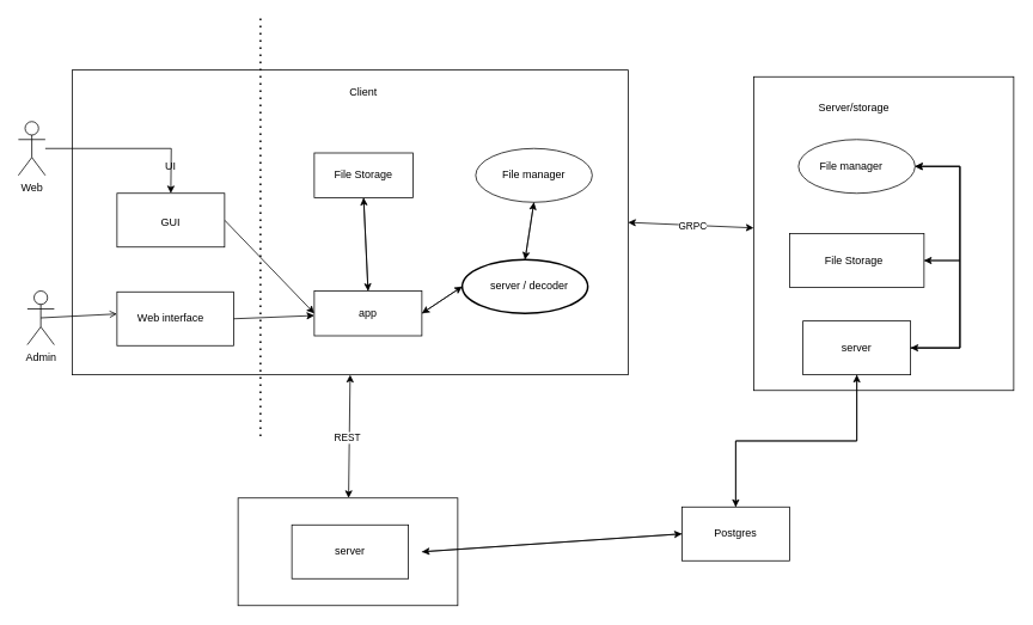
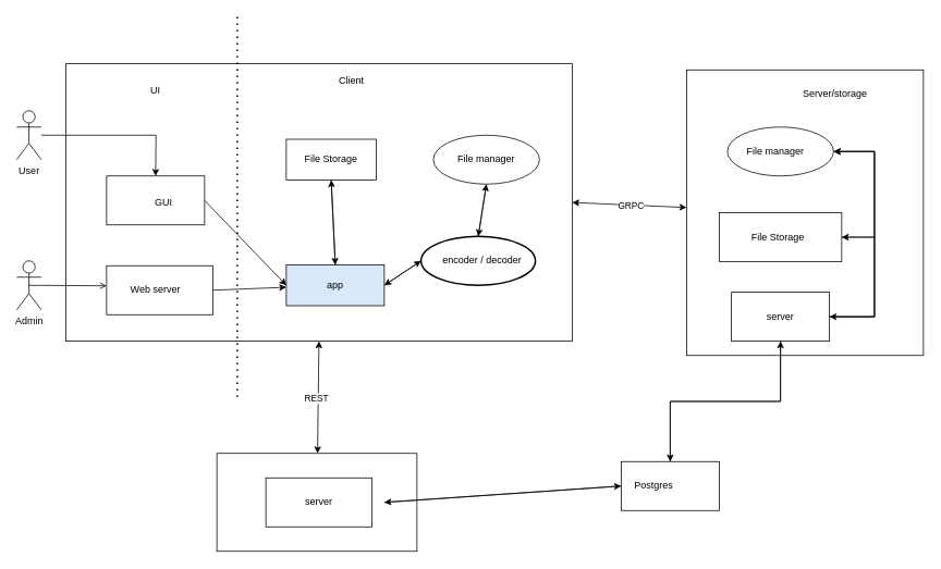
  <mxCell id="0" />
  <mxCell id="1" parent="0" />
  <mxCell id="2" value="" style="rounded=0;whiteSpace=wrap;html=1;" vertex="1" parent="1"><mxGeometry x="80" y="77.5" width="620" height="340" as="geometry" /></mxCell>
  <mxCell id="3" value="" style="rounded=0;whiteSpace=wrap;html=1;" vertex="1" parent="1"><mxGeometry x="840" y="85" width="290" height="350" as="geometry" /></mxCell>
  <mxCell id="4" value="" style="rounded=0;whiteSpace=wrap;html=1;" vertex="1" parent="1"><mxGeometry x="265" y="555" width="245" height="120" as="geometry" /></mxCell>
  <mxCell id="5" style="edgeStyle=none;rounded=0;orthogonalLoop=1;jettySize=auto;html=1;exitX=1;exitY=0.5;exitDx=0;exitDy=0;entryX=0;entryY=0.5;entryDx=0;entryDy=0;entryPerimeter=0;" edge="1" parent="1" source="7" target="12"><mxGeometry relative="1" as="geometry" /></mxCell>
  <mxCell id="6" style="edgeStyle=none;rounded=0;orthogonalLoop=1;jettySize=auto;html=1;exitX=0.5;exitY=0;exitDx=0;exitDy=0;entryX=0.5;entryY=1;entryDx=0;entryDy=0;" edge="1" parent="1" source="7" target="9"><mxGeometry relative="1" as="geometry" /></mxCell>
- <mxCell id="7" value="app" style="html=1;whiteSpace=wrap;" vertex="1" parent="1"><mxGeometry x="350" y="324" width="120" height="50" as="geometry" /></mxCell>
+ <mxCell id="7" value="app" style="html=1;whiteSpace=wrap;fillColor=#dae8fc;" vertex="1" parent="1"><mxGeometry x="350" y="324" width="120" height="50" as="geometry" /></mxCell>
  <mxCell id="8" style="edgeStyle=none;rounded=0;orthogonalLoop=1;jettySize=auto;html=1;exitX=0.5;exitY=1;exitDx=0;exitDy=0;entryX=0.5;entryY=0;entryDx=0;entryDy=0;" edge="1" parent="1" source="9" target="7"><mxGeometry relative="1" as="geometry" /></mxCell>
  <mxCell id="9" value="&lt;div&gt;File Storage&lt;/div&gt;" style="html=1;whiteSpace=wrap;" vertex="1" parent="1"><mxGeometry x="350" y="170" width="110" height="50" as="geometry" /></mxCell>
  <mxCell id="10" style="edgeStyle=none;rounded=0;orthogonalLoop=1;jettySize=auto;html=1;exitX=0;exitY=0.5;exitDx=0;exitDy=0;exitPerimeter=0;entryX=1;entryY=0.5;entryDx=0;entryDy=0;" edge="1" parent="1" source="12" target="7"><mxGeometry relative="1" as="geometry" /></mxCell>
  <mxCell id="11" style="edgeStyle=none;rounded=0;orthogonalLoop=1;jettySize=auto;html=1;exitX=0.5;exitY=0;exitDx=0;exitDy=0;exitPerimeter=0;entryX=0.5;entryY=1;entryDx=0;entryDy=0;" edge="1" parent="1" source="12" target="19"><mxGeometry relative="1" as="geometry" /></mxCell>
  <mxCell id="12" value="" style="strokeWidth=2;html=1;shape=mxgraph.flowchart.start_1;whiteSpace=wrap;" vertex="1" parent="1"><mxGeometry x="515" y="289" width="140" height="60" as="geometry" /></mxCell>
  <mxCell id="13" style="edgeStyle=orthogonalEdgeStyle;rounded=0;orthogonalLoop=1;jettySize=auto;html=1;exitX=1;exitY=0.5;exitDx=0;exitDy=0;entryX=1;entryY=0.5;entryDx=0;entryDy=0;" edge="1" parent="1" source="14" target="43"><mxGeometry relative="1" as="geometry"><Array as="points"><mxPoint x="1070" y="290" /><mxPoint x="1070" y="185" /></Array></mxGeometry></mxCell>
  <mxCell id="14" value="" style="rounded=0;whiteSpace=wrap;html=1;" vertex="1" parent="1"><mxGeometry x="880" y="260" width="150" height="60" as="geometry" /></mxCell>
  <mxCell id="15" value="" style="rounded=0;whiteSpace=wrap;html=1;" vertex="1" parent="1"><mxGeometry x="325" y="585" width="130" height="60" as="geometry" /></mxCell>
  <mxCell id="16" value="" style="endArrow=none;dashed=1;html=1;dashPattern=1 3;strokeWidth=2;rounded=0;" edge="1" parent="1"><mxGeometry width="50" height="50" relative="1" as="geometry"><mxPoint x="290" y="20" as="sourcePoint" /><mxPoint x="290" y="490" as="targetPoint" /></mxGeometry></mxCell>
- <mxCell id="17" value="server / decoder" style="text;html=1;strokeColor=none;fillColor=none;align=center;verticalAlign=middle;whiteSpace=wrap;rounded=0;" vertex="1" parent="1"><mxGeometry x="540" y="304" width="100" height="30" as="geometry" /></mxCell>
+ <mxCell id="17" value="encoder / decoder" style="text;html=1;strokeColor=none;fillColor=none;align=center;verticalAlign=middle;whiteSpace=wrap;rounded=0;" vertex="1" parent="1"><mxGeometry x="540" y="304" width="100" height="30" as="geometry" /></mxCell>
  <mxCell id="18" value="" style="group" vertex="1" connectable="0" parent="1"><mxGeometry x="530" y="165" width="130" height="60" as="geometry" /></mxCell>
  <mxCell id="19" value="" style="ellipse;whiteSpace=wrap;html=1;" vertex="1" parent="18"><mxGeometry width="130" height="60" as="geometry" /></mxCell>
  <mxCell id="20" value="File manager" style="text;html=1;strokeColor=none;fillColor=none;align=center;verticalAlign=middle;whiteSpace=wrap;rounded=0;" vertex="1" parent="18"><mxGeometry x="10.84" y="18.75" width="108.33" height="22.5" as="geometry" /></mxCell>
- <mxCell id="21" value="Server/storage" style="text;html=1;strokeColor=none;fillColor=none;align=center;verticalAlign=middle;whiteSpace=wrap;rounded=0;" vertex="1" parent="1"><mxGeometry x="887.08" y="105" width="130" height="30" as="geometry" /></mxCell>
+ <mxCell id="21" value="Server/storage" style="text;html=1;strokeColor=none;fillColor=none;align=center;verticalAlign=middle;whiteSpace=wrap;rounded=0;" vertex="1" parent="1"><mxGeometry x="957.08" y="100" width="130" height="30" as="geometry" /></mxCell>
  <mxCell id="22" value="server" style="text;html=1;strokeColor=none;fillColor=none;align=center;verticalAlign=middle;whiteSpace=wrap;rounded=0;" vertex="1" parent="1"><mxGeometry x="360" y="600" width="60" height="30" as="geometry" /></mxCell>
- <mxCell id="23" value="&lt;div&gt;Client&lt;/div&gt;&lt;div&gt;&lt;br&gt;&lt;/div&gt;" style="text;html=1;strokeColor=none;fillColor=none;align=center;verticalAlign=middle;whiteSpace=wrap;rounded=0;" vertex="1" parent="1"><mxGeometry x="375" y="95" width="60" height="30" as="geometry" /></mxCell>
- <mxCell id="24" value="UI" style="text;html=1;strokeColor=none;fillColor=none;align=center;verticalAlign=middle;whiteSpace=wrap;rounded=0;" vertex="1" parent="1"><mxGeometry x="160" y="170" width="60" height="30" as="geometry" /></mxCell>
+ <mxCell id="23" value="&lt;div&gt;Client&lt;/div&gt;&lt;div&gt;&lt;br&gt;&lt;/div&gt;" style="text;html=1;strokeColor=none;fillColor=none;align=center;verticalAlign=middle;whiteSpace=wrap;rounded=0;" vertex="1" parent="1"><mxGeometry x="400" y="90" width="60" height="30" as="geometry" /></mxCell>
+ <mxCell id="24" value="UI" style="text;html=1;strokeColor=none;fillColor=none;align=center;verticalAlign=middle;whiteSpace=wrap;rounded=0;" vertex="1" parent="1"><mxGeometry x="160" y="95" width="60" height="30" as="geometry" /></mxCell>
  <mxCell id="25" style="edgeStyle=none;rounded=0;orthogonalLoop=1;jettySize=auto;html=1;exitX=1;exitY=0.5;exitDx=0;exitDy=0;entryX=0;entryY=0.5;entryDx=0;entryDy=0;" edge="1" parent="1" source="26" target="7"><mxGeometry relative="1" as="geometry" /></mxCell>
  <mxCell id="26" value="" style="rounded=0;whiteSpace=wrap;html=1;" vertex="1" parent="1"><mxGeometry x="130" y="215" width="120" height="60" as="geometry" /></mxCell>
  <mxCell id="27" value="" style="rounded=0;whiteSpace=wrap;html=1;" vertex="1" parent="1"><mxGeometry x="130" y="325" width="130" height="60" as="geometry" /></mxCell>
- <mxCell id="28" value="&lt;div&gt;GUI&lt;/div&gt;" style="text;html=1;strokeColor=none;fillColor=none;align=center;verticalAlign=middle;whiteSpace=wrap;rounded=0;" vertex="1" parent="1"><mxGeometry x="160" y="232.5" width="60" height="30" as="geometry" /></mxCell>
+ <mxCell id="28" value="&lt;div&gt;GUI&lt;/div&gt;" style="text;html=1;strokeColor=none;fillColor=none;align=center;verticalAlign=middle;whiteSpace=wrap;rounded=0;" vertex="1" parent="1"><mxGeometry x="170" y="232.5" width="60" height="30" as="geometry" /></mxCell>
  <mxCell id="29" style="edgeStyle=none;rounded=0;orthogonalLoop=1;jettySize=auto;html=1;exitX=1;exitY=0.5;exitDx=0;exitDy=0;" edge="1" parent="1" source="30" target="7"><mxGeometry relative="1" as="geometry" /></mxCell>
- <mxCell id="30" value="Web interface" style="text;html=1;strokeColor=none;fillColor=none;align=center;verticalAlign=middle;whiteSpace=wrap;rounded=0;" vertex="1" parent="1"><mxGeometry x="120" y="340" width="140" height="30" as="geometry" /></mxCell>
+ <mxCell id="30" value="Web server" style="text;html=1;strokeColor=none;fillColor=none;align=center;verticalAlign=middle;whiteSpace=wrap;rounded=0;" vertex="1" parent="1"><mxGeometry x="120" y="340" width="140" height="30" as="geometry" /></mxCell>
  <mxCell id="31" value="File Storage" style="text;html=1;strokeColor=none;fillColor=none;align=center;verticalAlign=middle;whiteSpace=wrap;rounded=0;" vertex="1" parent="1"><mxGeometry x="914.17" y="275" width="75.83" height="30" as="geometry" /></mxCell>
  <mxCell id="32" style="edgeStyle=orthogonalEdgeStyle;rounded=0;orthogonalLoop=1;jettySize=auto;html=1;exitX=0.5;exitY=0;exitDx=0;exitDy=0;entryX=0.5;entryY=1;entryDx=0;entryDy=0;" edge="1" parent="1" source="34" target="46"><mxGeometry relative="1" as="geometry" /></mxCell>
  <mxCell id="33" style="edgeStyle=none;rounded=0;orthogonalLoop=1;jettySize=auto;html=1;exitX=0;exitY=0.5;exitDx=0;exitDy=0;" edge="1" parent="1" source="34"><mxGeometry relative="1" as="geometry"><mxPoint x="470" y="615" as="targetPoint" /></mxGeometry></mxCell>
  <mxCell id="34" value="" style="rounded=0;whiteSpace=wrap;html=1;" vertex="1" parent="1"><mxGeometry x="760" y="565" width="120" height="60" as="geometry" /></mxCell>
- <mxCell id="35" value="Postgres" style="text;html=1;strokeColor=none;fillColor=none;align=center;verticalAlign=middle;whiteSpace=wrap;rounded=0;" vertex="1" parent="1"><mxGeometry x="790" y="580" width="60" height="30" as="geometry" /></mxCell>
+ <mxCell id="35" value="Postgres" style="text;html=1;strokeColor=none;fillColor=none;align=center;verticalAlign=middle;whiteSpace=wrap;rounded=0;" vertex="1" parent="1"><mxGeometry x="770" y="580" width="60" height="30" as="geometry" /></mxCell>
  <mxCell id="36" style="edgeStyle=orthogonalEdgeStyle;rounded=0;orthogonalLoop=1;jettySize=auto;html=1;" edge="1" parent="1" source="37"><mxGeometry relative="1" as="geometry"><mxPoint x="190" y="215" as="targetPoint" /></mxGeometry></mxCell>
- <mxCell id="37" value="Web" style="shape=umlActor;verticalLabelPosition=bottom;verticalAlign=top;html=1;outlineConnect=0;" vertex="1" parent="1"><mxGeometry x="20" y="135" width="30" height="60" as="geometry" /></mxCell>
+ <mxCell id="37" value="User" style="shape=umlActor;verticalLabelPosition=bottom;verticalAlign=top;html=1;outlineConnect=0;" vertex="1" parent="1"><mxGeometry x="20" y="135" width="30" height="60" as="geometry" /></mxCell>
  <mxCell id="38" style="edgeStyle=none;rounded=0;orthogonalLoop=1;jettySize=auto;html=1;exitX=0.5;exitY=0.5;exitDx=0;exitDy=0;exitPerimeter=0;entryX=0.071;entryY=0.32;entryDx=0;entryDy=0;entryPerimeter=0;endArrow=open;" edge="1" parent="1" source="39" target="30"><mxGeometry relative="1" as="geometry" /></mxCell>
- <mxCell id="39" value="Admin" style="shape=umlActor;verticalLabelPosition=bottom;verticalAlign=top;html=1;outlineConnect=0;" vertex="1" parent="1"><mxGeometry x="30" y="324" width="30" height="60" as="geometry" /></mxCell>
+ <mxCell id="39" value="Admin" style="shape=umlActor;verticalLabelPosition=bottom;verticalAlign=top;html=1;outlineConnect=0;" vertex="1" parent="1"><mxGeometry x="20" y="319" width="30" height="60" as="geometry" /></mxCell>
  <mxCell id="40" style="edgeStyle=none;rounded=0;orthogonalLoop=1;jettySize=auto;html=1;exitX=0.75;exitY=0;exitDx=0;exitDy=0;" edge="1" parent="1" source="17" target="17"><mxGeometry relative="1" as="geometry" /></mxCell>
  <mxCell id="41" value="" style="group" vertex="1" connectable="0" parent="1"><mxGeometry x="890" y="155" width="130" height="60" as="geometry" /></mxCell>
  <mxCell id="42" value="" style="group" vertex="1" connectable="0" parent="41"><mxGeometry width="130" height="60" as="geometry" /></mxCell>
  <mxCell id="43" value="" style="ellipse;whiteSpace=wrap;html=1;" vertex="1" parent="42"><mxGeometry width="130" height="60" as="geometry" /></mxCell>
  <mxCell id="44" value="File manager" style="text;html=1;strokeColor=none;fillColor=none;align=center;verticalAlign=middle;whiteSpace=wrap;rounded=0;" vertex="1" parent="41"><mxGeometry x="5.003" y="17.5" width="108.333" height="25" as="geometry" /></mxCell>
  <mxCell id="45" value="" style="group" vertex="1" connectable="0" parent="1"><mxGeometry x="895" y="357.5" width="120" height="60" as="geometry" /></mxCell>
  <mxCell id="46" value="" style="rounded=0;whiteSpace=wrap;html=1;" vertex="1" parent="45"><mxGeometry width="120" height="60" as="geometry" /></mxCell>
  <mxCell id="47" value="server" style="text;html=1;strokeColor=none;fillColor=none;align=center;verticalAlign=middle;whiteSpace=wrap;rounded=0;" vertex="1" parent="45"><mxGeometry x="30" y="15" width="60" height="30" as="geometry" /></mxCell>
  <mxCell id="48" style="edgeStyle=none;rounded=0;orthogonalLoop=1;jettySize=auto;html=1;exitX=0.5;exitY=1;exitDx=0;exitDy=0;entryX=0.5;entryY=0;entryDx=0;entryDy=0;entryPerimeter=0;" edge="1" parent="1" source="19" target="12"><mxGeometry relative="1" as="geometry" /></mxCell>
  <mxCell id="49" style="edgeStyle=orthogonalEdgeStyle;rounded=0;orthogonalLoop=1;jettySize=auto;html=1;exitX=1;exitY=0.5;exitDx=0;exitDy=0;entryX=1;entryY=0.5;entryDx=0;entryDy=0;" edge="1" parent="1" source="43" target="46"><mxGeometry relative="1" as="geometry"><Array as="points"><mxPoint x="1070" y="185" /><mxPoint x="1070" y="388" /></Array></mxGeometry></mxCell>
  <mxCell id="50" style="edgeStyle=orthogonalEdgeStyle;rounded=0;orthogonalLoop=1;jettySize=auto;html=1;exitX=1;exitY=0.5;exitDx=0;exitDy=0;entryX=1;entryY=0.5;entryDx=0;entryDy=0;" edge="1" parent="1" source="46" target="43"><mxGeometry relative="1" as="geometry"><Array as="points"><mxPoint x="1070" y="388" /><mxPoint x="1070" y="185" /></Array></mxGeometry></mxCell>
  <mxCell id="51" style="edgeStyle=orthogonalEdgeStyle;rounded=0;orthogonalLoop=1;jettySize=auto;html=1;exitX=1;exitY=0.5;exitDx=0;exitDy=0;entryX=1;entryY=0.5;entryDx=0;entryDy=0;" edge="1" parent="1" source="46" target="14"><mxGeometry relative="1" as="geometry"><Array as="points"><mxPoint x="1070" y="388" /><mxPoint x="1070" y="290" /></Array></mxGeometry></mxCell>
  <mxCell id="52" style="edgeStyle=none;rounded=0;orthogonalLoop=1;jettySize=auto;html=1;entryX=0;entryY=0.5;entryDx=0;entryDy=0;" edge="1" parent="1" target="34"><mxGeometry relative="1" as="geometry"><mxPoint x="470" y="615" as="sourcePoint" /></mxGeometry></mxCell>
  <mxCell id="53" value="" style="endArrow=classic;startArrow=classic;html=1;rounded=0;entryX=0.5;entryY=1;entryDx=0;entryDy=0;" edge="1" parent="1" source="4" target="2"><mxGeometry width="50" height="50" relative="1" as="geometry"><mxPoint x="390" y="475" as="sourcePoint" /><mxPoint x="620" y="355" as="targetPoint" /></mxGeometry></mxCell>
  <mxCell id="54" value="REST" style="edgeLabel;html=1;align=center;verticalAlign=middle;resizable=0;points=[];" vertex="1" connectable="0" parent="53"><mxGeometry x="-0.024" y="3" relative="1" as="geometry"><mxPoint as="offset" /></mxGeometry></mxCell>
  <mxCell id="55" style="edgeStyle=orthogonalEdgeStyle;rounded=0;orthogonalLoop=1;jettySize=auto;html=1;exitX=0.5;exitY=1;exitDx=0;exitDy=0;entryX=0.5;entryY=0;entryDx=0;entryDy=0;" edge="1" parent="1" source="46" target="34"><mxGeometry relative="1" as="geometry" /></mxCell>
  <mxCell id="56" value="" style="endArrow=classic;startArrow=classic;html=1;rounded=0;exitX=1;exitY=0.5;exitDx=0;exitDy=0;" edge="1" parent="1" source="2" target="3"><mxGeometry width="50" height="50" relative="1" as="geometry"><mxPoint x="570" y="415" as="sourcePoint" /><mxPoint x="620" y="365" as="targetPoint" /></mxGeometry></mxCell>
  <mxCell id="57" value="GRPC" style="edgeLabel;html=1;align=center;verticalAlign=middle;resizable=0;points=[];" vertex="1" connectable="0" parent="56"><mxGeometry x="0.026" y="-1" relative="1" as="geometry"><mxPoint as="offset" /></mxGeometry></mxCell>
